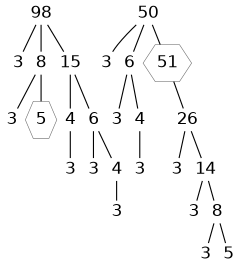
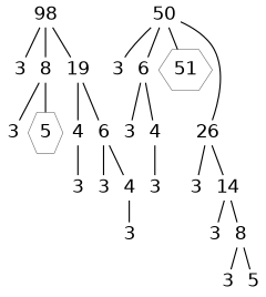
  digraph {
    nodesep=0.1
    node [color=gray40 fontname=Helvetica fontsize=30 shape=plaintext]
    edge [dir=none style=bold]
    n1 [height=0.25 label=98 width=0.25]
    n2 [color=darkorange height=0.25 label=3 width=0.25]
    n3 [color=darkorange height=0.25 label=8 width=0.25]
-   n4 [color=darkorange height=0.25 label=15 width=0.25]
+   n4 [color=darkorange height=0.25 label=19 width=0.25]
    n5 [height=0.25 label=3 width=0.25]
    n6 [height=0.25 label=5 shape=hexagon width=0.25]
    n7 [height=0.25 label=4 width=0.25]
    n8 [color=teal height=0.25 label=6 width=0.25]
    n9 [height=0.25 label=50 width=0.25]
    n10 [height=0.25 label=3 width=0.25]
    n11 [height=0.25 label=6 width=0.25]
    n12 [height=0.25 label=51 shape=hexagon width=0.25]
    n13 [height=0.25 label=26 width=0.25]
    n14 [color=darkorange height=0.25 label=3 width=0.25]
    n15 [height=0.25 label=3 width=0.25]
    n16 [height=0.25 label=4 width=0.25]
    n17 [height=0.25 label=3 width=0.25]
    n18 [color=darkorange height=0.25 label=3 width=0.25]
    n19 [color=darkorange height=0.25 label=4 width=0.25]
    n20 [height=0.25 label=3 width=0.25]
    n21 [color=teal height=0.25 label=14 width=0.25]
    n22 [color=teal height=0.25 label=3 width=0.25]
    n23 [color=darkorange height=0.25 label=3 width=0.25]
    n24 [color=teal height=0.25 label=8 width=0.25]
    n25 [height=0.25 label=3 width=0.25]
    n26 [height=0.25 label=5 width=0.25]
    n1 -> n2
    n1 -> n3
    n1 -> n4
    n3 -> n5
    n3 -> n6
    n4 -> n7
    n4 -> n8
    n7 -> n14
    n8 -> n15
    n8 -> n16
    n9 -> n10
    n9 -> n11
    n9 -> n12
-   n12 -> n13
+   n9 -> n13
    n11 -> n18
    n11 -> n19
    n13 -> n20
    n13 -> n21
    n16 -> n17
    n19 -> n22
    n21 -> n23
    n21 -> n24
    n24 -> n25
    n24 -> n26
  }
